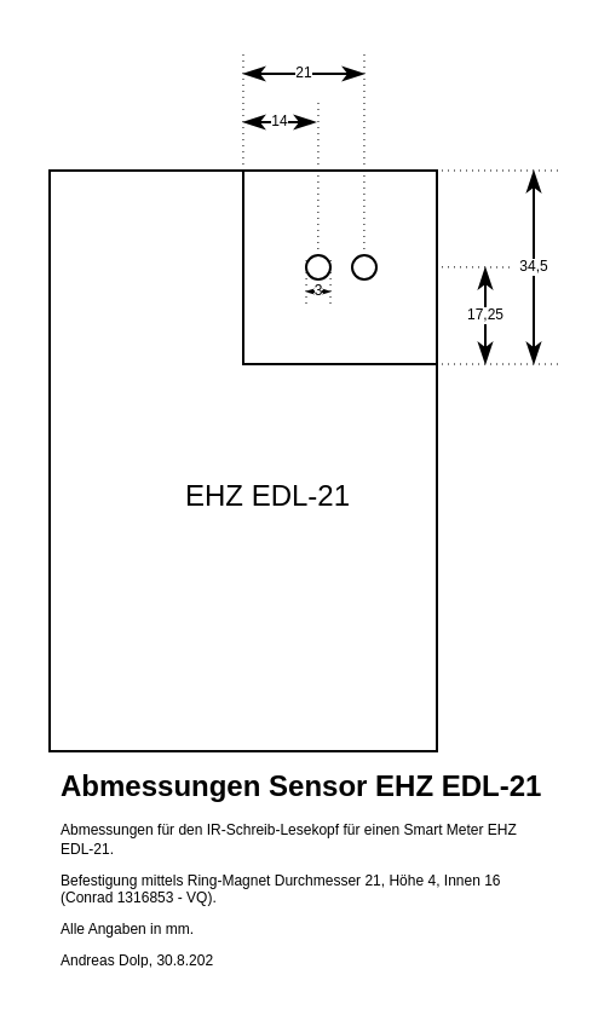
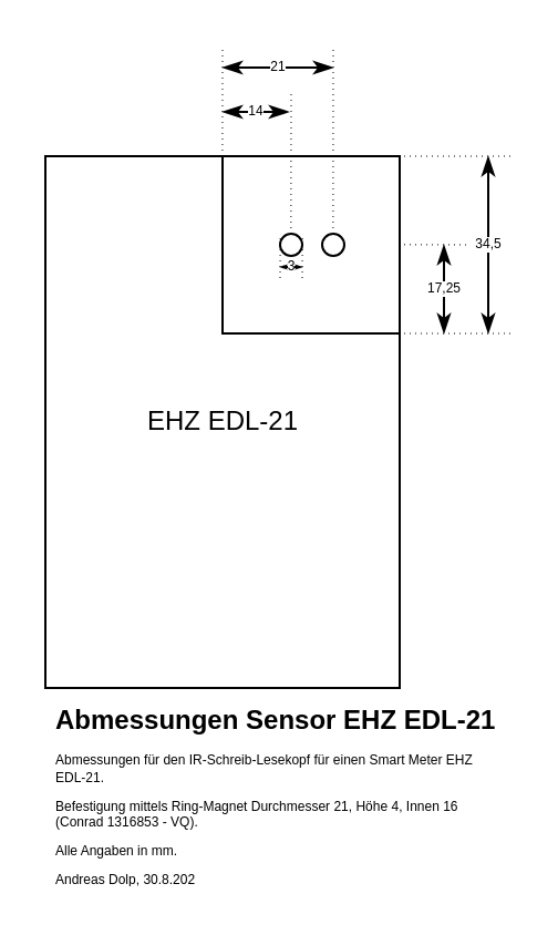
  <mxCell id="0" />
  <mxCell id="1" parent="0" />
  <mxCell id="2" value="" style="rounded=0;whiteSpace=wrap;html=1;" parent="1" vertex="1"><mxGeometry x="20" y="70" width="160" height="240" as="geometry" /></mxCell>
  <mxCell id="3" value="" style="rounded=0;whiteSpace=wrap;html=1;" parent="1" vertex="1"><mxGeometry x="100" y="70" width="80" height="80" as="geometry" /></mxCell>
- <mxCell id="4" value="EHZ EDL-21" style="text;html=1;strokeColor=none;fillColor=none;align=center;verticalAlign=middle;whiteSpace=wrap;rounded=0;" parent="1" vertex="1"><mxGeometry x="72.5" y="195" width="75" height="20" as="geometry" /></mxCell>
+ <mxCell id="4" value="EHZ EDL-21" style="text;html=1;strokeColor=none;fillColor=none;align=center;verticalAlign=middle;whiteSpace=wrap;rounded=0;" parent="1" vertex="1"><mxGeometry x="62.5" y="180" width="75" height="20" as="geometry" /></mxCell>
  <mxCell id="5" value="" style="ellipse;whiteSpace=wrap;html=1;aspect=fixed;" parent="1" vertex="1"><mxGeometry x="126" y="105" width="10" height="10" as="geometry" /></mxCell>
  <mxCell id="6" value="" style="ellipse;whiteSpace=wrap;html=1;aspect=fixed;" parent="1" vertex="1"><mxGeometry x="145" y="105" width="10" height="10" as="geometry" /></mxCell>
  <mxCell id="7" value="17,25" style="endArrow=classicThin;startArrow=classicThin;html=1;fontSize=6;labelPosition=center;verticalLabelPosition=middle;align=center;verticalAlign=middle;startFill=1;endFill=1;" parent="1" edge="1"><mxGeometry width="50" height="50" relative="1" as="geometry"><mxPoint x="200" y="150" as="sourcePoint" /><mxPoint x="200" y="110" as="targetPoint" /></mxGeometry></mxCell>
  <mxCell id="8" value="34,5" style="endArrow=classicThin;startArrow=classicThin;html=1;fontSize=6;labelPosition=center;verticalLabelPosition=middle;align=center;verticalAlign=middle;startFill=1;endFill=1;" parent="1" edge="1"><mxGeometry width="50" height="50" relative="1" as="geometry"><mxPoint x="220" y="150" as="sourcePoint" /><mxPoint x="220" y="70" as="targetPoint" /></mxGeometry></mxCell>
  <mxCell id="9" value="14" style="endArrow=classicThin;startArrow=classicThin;html=1;fontSize=6;labelPosition=center;verticalLabelPosition=middle;align=center;verticalAlign=middle;startFill=1;endFill=1;" parent="1" edge="1"><mxGeometry width="50" height="50" relative="1" as="geometry"><mxPoint x="100" y="50" as="sourcePoint" /><mxPoint x="130" y="50" as="targetPoint" /></mxGeometry></mxCell>
  <mxCell id="10" value="21" style="endArrow=classicThin;startArrow=classicThin;html=1;fontSize=6;labelPosition=center;verticalLabelPosition=middle;align=center;verticalAlign=middle;startFill=1;endFill=1;" parent="1" edge="1"><mxGeometry width="50" height="50" relative="1" as="geometry"><mxPoint x="100" y="30" as="sourcePoint" /><mxPoint x="150" y="30" as="targetPoint" /></mxGeometry></mxCell>
  <mxCell id="11" value="" style="endArrow=none;dashed=1;html=1;fontSize=6;strokeWidth=0.5;dashPattern=1 4;" parent="1" edge="1"><mxGeometry width="50" height="50" relative="1" as="geometry"><mxPoint x="99.97" y="70" as="sourcePoint" /><mxPoint x="100" y="20" as="targetPoint" /></mxGeometry></mxCell>
  <mxCell id="12" value="" style="endArrow=none;dashed=1;html=1;fontSize=6;strokeWidth=0.5;dashPattern=1 4;" parent="1" edge="1"><mxGeometry width="50" height="50" relative="1" as="geometry"><mxPoint x="130.92" y="105" as="sourcePoint" /><mxPoint x="131" y="40" as="targetPoint" /></mxGeometry></mxCell>
  <mxCell id="13" value="" style="endArrow=none;dashed=1;html=1;fontSize=6;strokeWidth=0.5;dashPattern=1 4;" parent="1" edge="1"><mxGeometry width="50" height="50" relative="1" as="geometry"><mxPoint x="149.95" y="105" as="sourcePoint" /><mxPoint x="150" y="20" as="targetPoint" /></mxGeometry></mxCell>
  <mxCell id="14" value="" style="endArrow=none;dashed=1;html=1;fontSize=6;strokeWidth=0.5;dashPattern=1 4;" parent="1" edge="1"><mxGeometry width="50" height="50" relative="1" as="geometry"><mxPoint x="230" y="70" as="sourcePoint" /><mxPoint x="180" y="70" as="targetPoint" /></mxGeometry></mxCell>
  <mxCell id="15" value="" style="endArrow=none;dashed=1;html=1;fontSize=6;strokeWidth=0.5;dashPattern=1 4;" parent="1" edge="1"><mxGeometry width="50" height="50" relative="1" as="geometry"><mxPoint x="230" y="150" as="sourcePoint" /><mxPoint x="180" y="150" as="targetPoint" /></mxGeometry></mxCell>
  <mxCell id="16" value="" style="endArrow=none;dashed=1;html=1;fontSize=6;strokeWidth=0.5;dashPattern=1 4;" parent="1" edge="1"><mxGeometry width="50" height="50" relative="1" as="geometry"><mxPoint x="210" y="110" as="sourcePoint" /><mxPoint x="180" y="109.9" as="targetPoint" /></mxGeometry></mxCell>
  <mxCell id="17" value="&lt;h1&gt;Abmessungen Sensor EHZ EDL-21&lt;/h1&gt;&lt;p&gt;Abmessungen für den IR-Schreib-Lesekopf für einen Smart Meter EHZ EDL-21.&lt;/p&gt;&lt;p&gt;Befestigung mittels Ring-Magnet Durchmesser 21, Höhe 4, Innen 16 (Conrad 1316853 - VQ).&lt;/p&gt;&lt;p&gt;Alle Angaben in mm.&lt;/p&gt;&lt;p&gt;Andreas Dolp, 30.8.202&lt;/p&gt;" style="text;html=1;strokeColor=none;fillColor=none;spacing=5;spacingTop=-20;whiteSpace=wrap;overflow=hidden;rounded=0;fontSize=6;" parent="1" vertex="1"><mxGeometry x="20" y="320" width="210" height="80" as="geometry" /></mxCell>
  <mxCell id="18" value="" style="endArrow=none;dashed=1;html=1;fontSize=6;strokeWidth=0.5;dashPattern=1 4;" parent="1" edge="1"><mxGeometry width="50" height="50" relative="1" as="geometry"><mxPoint x="126" y="125" as="sourcePoint" /><mxPoint x="126.08" y="105" as="targetPoint" /></mxGeometry></mxCell>
  <mxCell id="19" value="3" style="endArrow=classicThin;startArrow=classicThin;html=1;fontSize=6;labelPosition=center;verticalLabelPosition=middle;align=center;verticalAlign=middle;startFill=1;endFill=1;endSize=0;startSize=0;" parent="1" edge="1"><mxGeometry width="50" height="50" relative="1" as="geometry"><mxPoint x="136" y="120" as="sourcePoint" /><mxPoint x="126" y="120" as="targetPoint" /><Array as="points" /></mxGeometry></mxCell>
  <mxCell id="20" value="" style="endArrow=none;dashed=1;html=1;fontSize=6;strokeWidth=0.5;dashPattern=1 4;" parent="1" edge="1"><mxGeometry width="50" height="50" relative="1" as="geometry"><mxPoint x="136" y="125" as="sourcePoint" /><mxPoint x="136.08" y="105" as="targetPoint" /></mxGeometry></mxCell>
